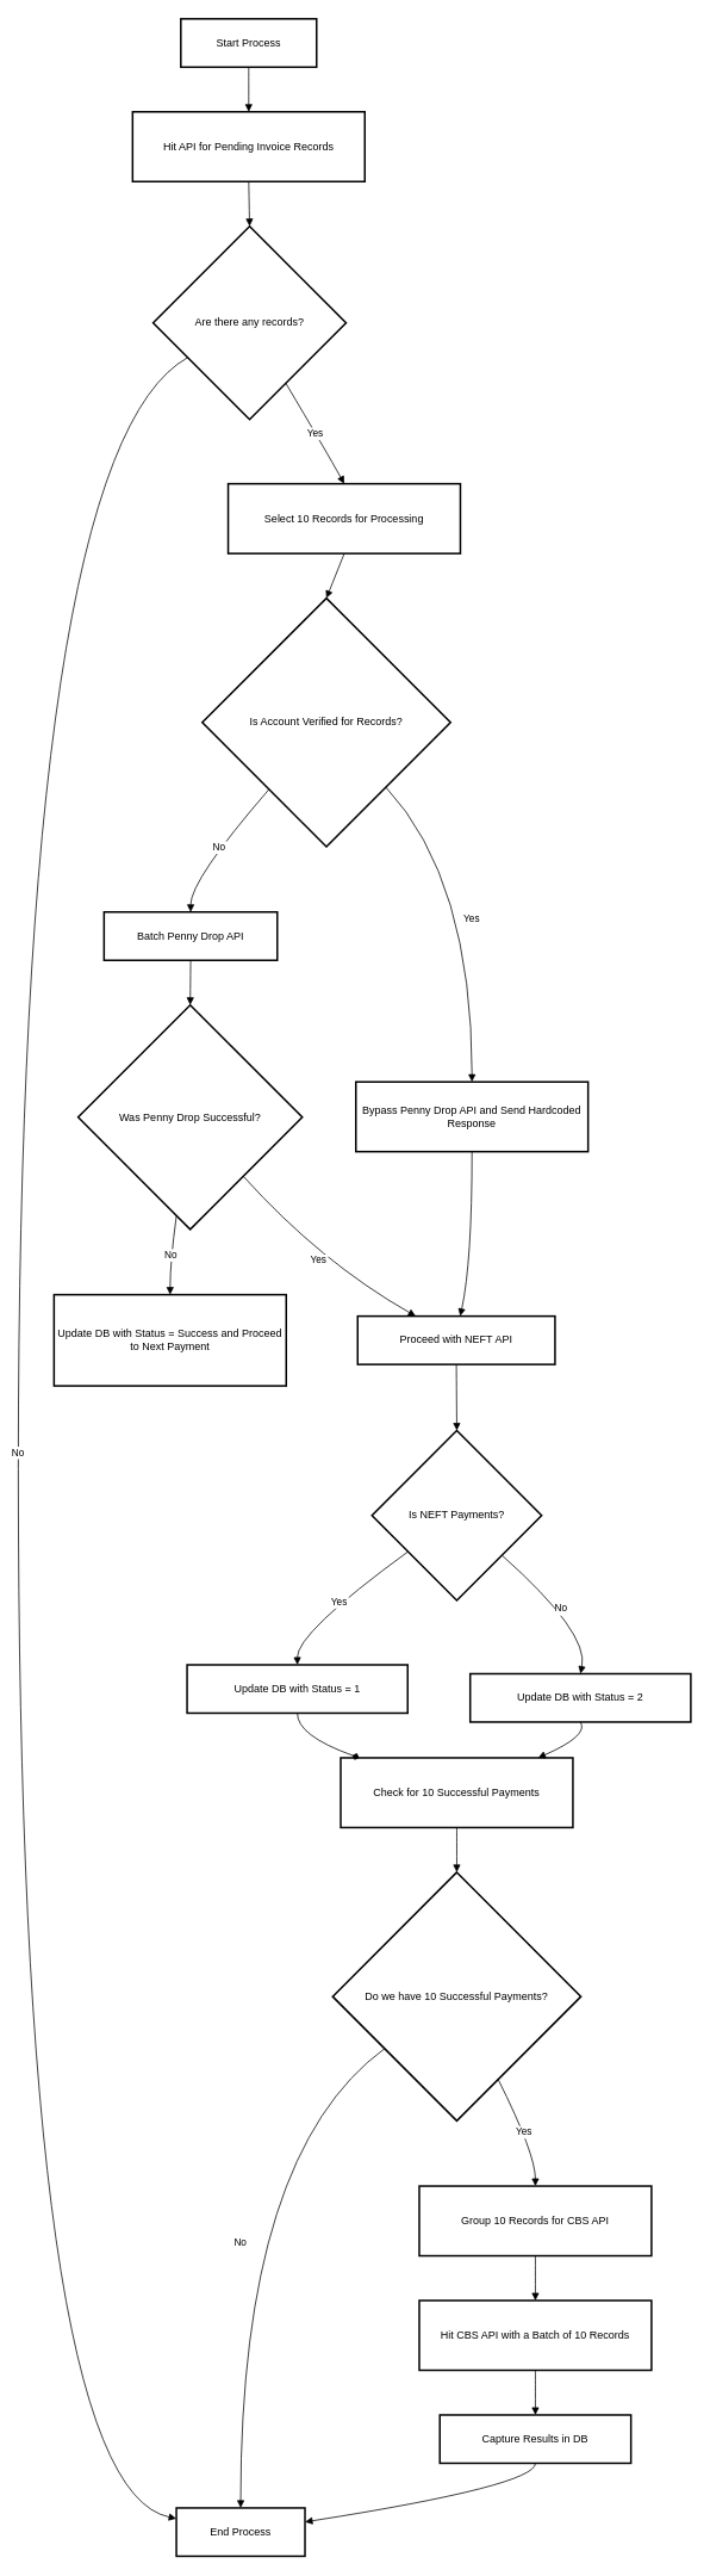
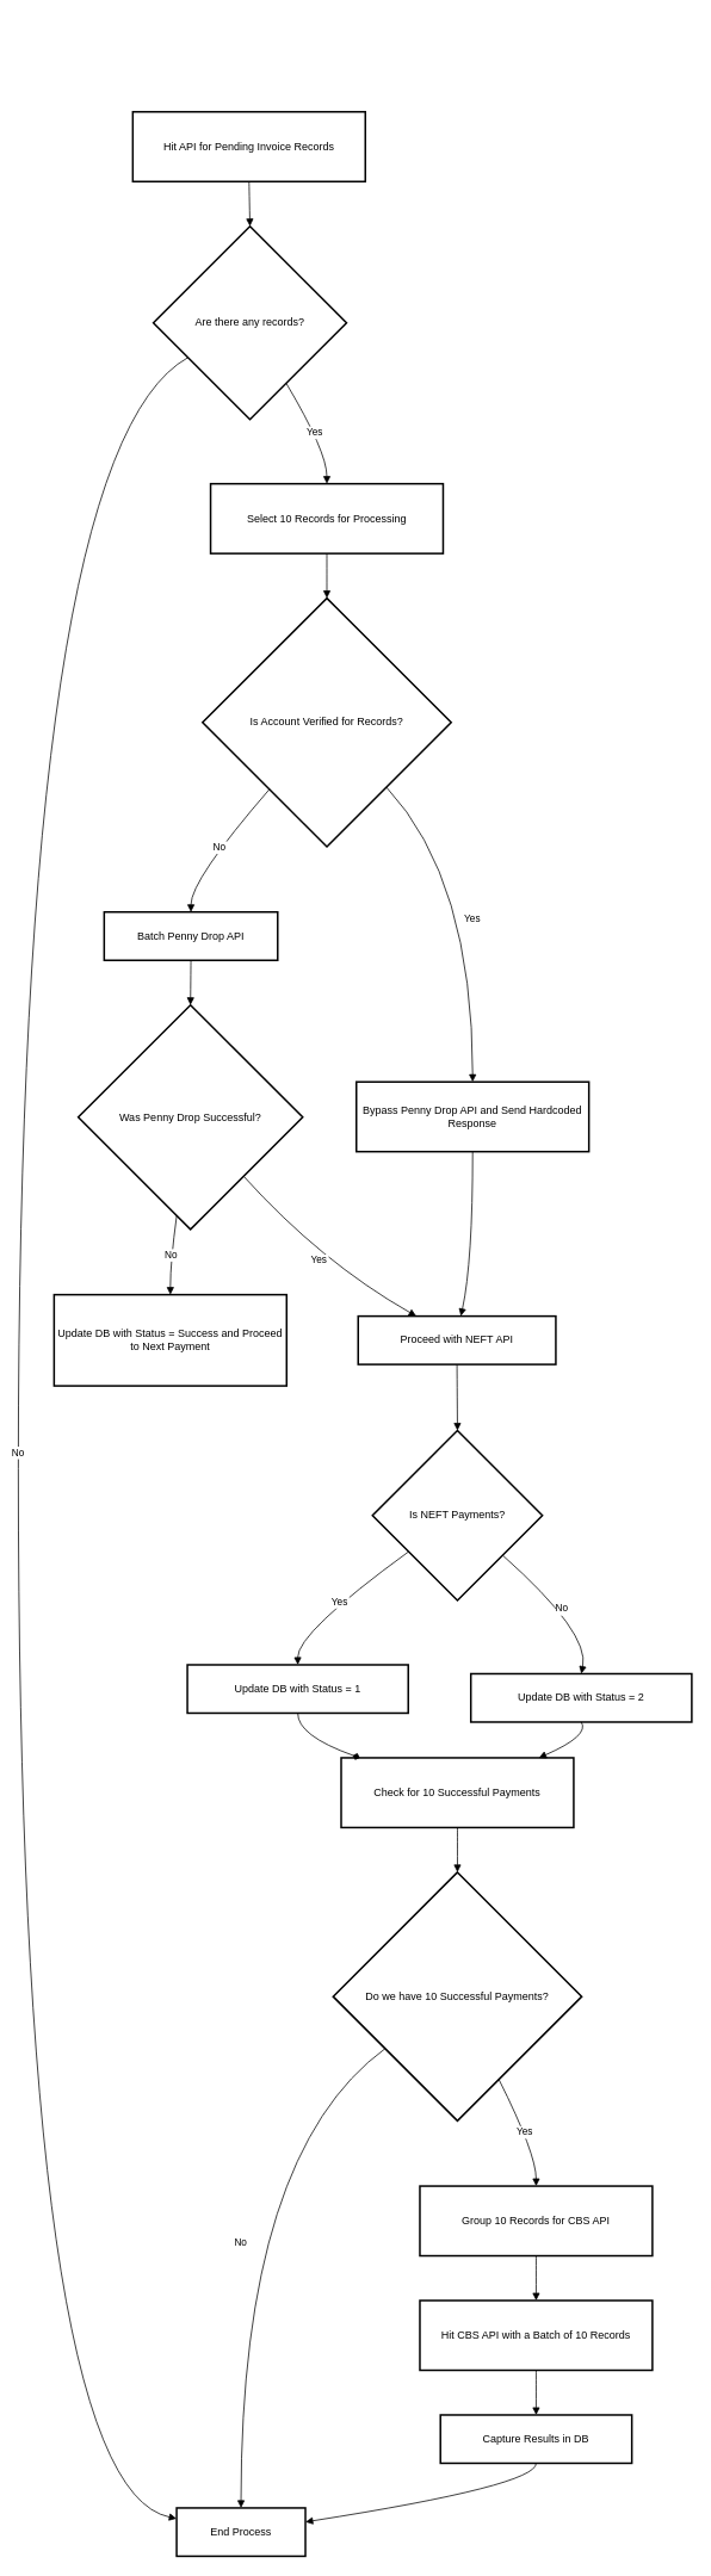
  <mxCell id="0" />
  <mxCell id="1" parent="0" />
- <mxCell id="2" value="Start Process" style="whiteSpace=wrap;strokeWidth=2;" vertex="1" parent="1"><mxGeometry x="202" y="20" width="152" height="54" as="geometry" /></mxCell>
  <mxCell id="3" value="Hit API for Pending Invoice Records" style="whiteSpace=wrap;strokeWidth=2;" vertex="1" parent="1"><mxGeometry x="148" y="124" width="260" height="78" as="geometry" /></mxCell>
  <mxCell id="4" value="Are there any records?" style="rhombus;strokeWidth=2;whiteSpace=wrap;" vertex="1" parent="1"><mxGeometry x="171" y="252" width="216" height="216" as="geometry" /></mxCell>
- <mxCell id="5" value="Select 10 Records for Processing" style="whiteSpace=wrap;strokeWidth=2;" vertex="1" parent="1"><mxGeometry x="255" y="540" width="260" height="78" as="geometry" /></mxCell>
+ <mxCell id="5" value="Select 10 Records for Processing" style="whiteSpace=wrap;strokeWidth=2;" vertex="1" parent="1"><mxGeometry x="235" y="540" width="260" height="78" as="geometry" /></mxCell>
  <mxCell id="6" value="End Process" style="whiteSpace=wrap;strokeWidth=2;" vertex="1" parent="1"><mxGeometry x="197" y="2804" width="144" height="54" as="geometry" /></mxCell>
  <mxCell id="7" value="Is Account Verified for Records?" style="rhombus;strokeWidth=2;whiteSpace=wrap;" vertex="1" parent="1"><mxGeometry x="226" y="668" width="278" height="278" as="geometry" /></mxCell>
  <mxCell id="8" value="Bypass Penny Drop API and Send Hardcoded Response" style="whiteSpace=wrap;strokeWidth=2;" vertex="1" parent="1"><mxGeometry x="398" y="1209" width="260" height="78" as="geometry" /></mxCell>
  <mxCell id="9" value="Batch Penny Drop API" style="whiteSpace=wrap;strokeWidth=2;" vertex="1" parent="1"><mxGeometry x="116" y="1019" width="194" height="54" as="geometry" /></mxCell>
  <mxCell id="10" value="Was Penny Drop Successful?" style="rhombus;strokeWidth=2;whiteSpace=wrap;" vertex="1" parent="1"><mxGeometry x="87" y="1123" width="251" height="251" as="geometry" /></mxCell>
  <mxCell id="11" value="Proceed with NEFT API" style="whiteSpace=wrap;strokeWidth=2;" vertex="1" parent="1"><mxGeometry x="400" y="1471" width="221" height="54" as="geometry" /></mxCell>
  <mxCell id="12" value="Update DB with Status = Success and Proceed to Next Payment" style="whiteSpace=wrap;strokeWidth=2;" vertex="1" parent="1"><mxGeometry x="60" y="1447" width="260" height="102" as="geometry" /></mxCell>
  <mxCell id="13" value="Is NEFT Payments?" style="rhombus;strokeWidth=2;whiteSpace=wrap;" vertex="1" parent="1"><mxGeometry x="416" y="1599" width="190" height="190" as="geometry" /></mxCell>
  <mxCell id="14" value="Update DB with Status = 1" style="whiteSpace=wrap;strokeWidth=2;" vertex="1" parent="1"><mxGeometry x="209" y="1861" width="247" height="54" as="geometry" /></mxCell>
  <mxCell id="15" value="Update DB with Status = 2" style="whiteSpace=wrap;strokeWidth=2;" vertex="1" parent="1"><mxGeometry x="526" y="1871" width="247" height="54" as="geometry" /></mxCell>
  <mxCell id="16" value="Check for 10 Successful Payments" style="whiteSpace=wrap;strokeWidth=2;" vertex="1" parent="1"><mxGeometry x="381" y="1965" width="260" height="78" as="geometry" /></mxCell>
  <mxCell id="17" value="Do we have 10 Successful Payments?" style="rhombus;strokeWidth=2;whiteSpace=wrap;" vertex="1" parent="1"><mxGeometry x="372" y="2093" width="278" height="278" as="geometry" /></mxCell>
  <mxCell id="18" value="Group 10 Records for CBS API" style="whiteSpace=wrap;strokeWidth=2;" vertex="1" parent="1"><mxGeometry x="469" y="2444" width="260" height="78" as="geometry" /></mxCell>
  <mxCell id="19" value="Hit CBS API with a Batch of 10 Records" style="whiteSpace=wrap;strokeWidth=2;" vertex="1" parent="1"><mxGeometry x="469" y="2572" width="260" height="78" as="geometry" /></mxCell>
  <mxCell id="20" value="Capture Results in DB" style="whiteSpace=wrap;strokeWidth=2;" vertex="1" parent="1"><mxGeometry x="492" y="2700" width="214" height="54" as="geometry" /></mxCell>
- <mxCell id="21" value="" style="curved=1;startArrow=none;endArrow=block;exitX=0.5;exitY=1;entryX=0.5;entryY=0;" edge="1" parent="1" source="2" target="3"><mxGeometry relative="1" as="geometry"><Array as="points" /></mxGeometry></mxCell>
  <mxCell id="22" value="" style="curved=1;startArrow=none;endArrow=block;exitX=0.5;exitY=1;entryX=0.5;entryY=0;" edge="1" parent="1" source="3" target="4"><mxGeometry relative="1" as="geometry"><Array as="points" /></mxGeometry></mxCell>
  <mxCell id="23" value="Yes" style="curved=1;startArrow=none;endArrow=block;exitX=0.8;exitY=1;entryX=0.5;entryY=0;" edge="1" parent="1" source="4" target="5"><mxGeometry relative="1" as="geometry"><Array as="points"><mxPoint x="365" y="504" /></Array></mxGeometry></mxCell>
  <mxCell id="24" value="No" style="curved=1;startArrow=none;endArrow=block;exitX=0;exitY=0.78;entryX=0;entryY=0.22;" edge="1" parent="1" source="4" target="6"><mxGeometry relative="1" as="geometry"><Array as="points"><mxPoint x="20" y="504" /><mxPoint x="20" y="2779" /></Array></mxGeometry></mxCell>
  <mxCell id="25" value="" style="curved=1;startArrow=none;endArrow=block;exitX=0.5;exitY=1;entryX=0.5;entryY=0;" edge="1" parent="1" source="5" target="7"><mxGeometry relative="1" as="geometry"><Array as="points" /></mxGeometry></mxCell>
  <mxCell id="26" value="Yes" style="curved=1;startArrow=none;endArrow=block;exitX=0.96;exitY=1;entryX=0.5;entryY=0.01;" edge="1" parent="1" source="7" target="8"><mxGeometry relative="1" as="geometry"><Array as="points"><mxPoint x="528" y="983" /></Array></mxGeometry></mxCell>
  <mxCell id="27" value="No" style="curved=1;startArrow=none;endArrow=block;exitX=0.07;exitY=1;entryX=0.5;entryY=0;" edge="1" parent="1" source="7" target="9"><mxGeometry relative="1" as="geometry"><Array as="points"><mxPoint x="213" y="983" /></Array></mxGeometry></mxCell>
  <mxCell id="28" value="" style="curved=1;startArrow=none;endArrow=block;exitX=0.5;exitY=1;entryX=0.5;entryY=0;" edge="1" parent="1" source="9" target="10"><mxGeometry relative="1" as="geometry"><Array as="points" /></mxGeometry></mxCell>
  <mxCell id="29" value="Yes" style="curved=1;startArrow=none;endArrow=block;exitX=0.95;exitY=1;entryX=0.29;entryY=-0.01;" edge="1" parent="1" source="10" target="11"><mxGeometry relative="1" as="geometry"><Array as="points"><mxPoint x="358" y="1410" /></Array></mxGeometry></mxCell>
  <mxCell id="30" value="No" style="curved=1;startArrow=none;endArrow=block;exitX=0.43;exitY=1;entryX=0.5;entryY=0;" edge="1" parent="1" source="10" target="12"><mxGeometry relative="1" as="geometry"><Array as="points"><mxPoint x="190" y="1410" /></Array></mxGeometry></mxCell>
  <mxCell id="31" value="" style="curved=1;startArrow=none;endArrow=block;exitX=0.5;exitY=1.01;entryX=0.52;entryY=-0.01;" edge="1" parent="1" source="8" target="11"><mxGeometry relative="1" as="geometry"><Array as="points"><mxPoint x="528" y="1410" /></Array></mxGeometry></mxCell>
  <mxCell id="32" value="" style="curved=1;startArrow=none;endArrow=block;exitX=0.5;exitY=0.99;entryX=0.5;entryY=0;" edge="1" parent="1" source="11" target="13"><mxGeometry relative="1" as="geometry"><Array as="points" /></mxGeometry></mxCell>
  <mxCell id="33" value="Yes" style="curved=1;startArrow=none;endArrow=block;exitX=0;exitY=0.87;entryX=0.5;entryY=0.01;" edge="1" parent="1" source="13" target="14"><mxGeometry relative="1" as="geometry"><Array as="points"><mxPoint x="332" y="1825" /></Array></mxGeometry></mxCell>
  <mxCell id="34" value="No" style="curved=1;startArrow=none;endArrow=block;exitX=1;exitY=0.94;entryX=0.5;entryY=0.01;" edge="1" parent="1" source="13" target="15"><mxGeometry relative="1" as="geometry"><Array as="points"><mxPoint x="659" y="1825" /></Array></mxGeometry></mxCell>
  <mxCell id="35" value="" style="curved=1;startArrow=none;endArrow=diamond;exitX=0.5;exitY=1.01;entryX=0.08;entryY=0;" edge="1" parent="1" source="14" target="16"><mxGeometry relative="1" as="geometry"><Array as="points"><mxPoint x="332" y="1940" /></Array></mxGeometry></mxCell>
  <mxCell id="36" value="" style="curved=1;startArrow=none;endArrow=block;exitX=0.5;exitY=1.01;entryX=0.85;entryY=0;" edge="1" parent="1" source="15" target="16"><mxGeometry relative="1" as="geometry"><Array as="points"><mxPoint x="659" y="1940" /></Array></mxGeometry></mxCell>
  <mxCell id="37" value="" style="curved=1;startArrow=none;endArrow=block;exitX=0.5;exitY=1;entryX=0.5;entryY=0;" edge="1" parent="1" source="16" target="17"><mxGeometry relative="1" as="geometry"><Array as="points" /></mxGeometry></mxCell>
  <mxCell id="38" value="Yes" style="curved=1;startArrow=none;endArrow=block;exitX=0.75;exitY=1;entryX=0.5;entryY=0;" edge="1" parent="1" source="17" target="18"><mxGeometry relative="1" as="geometry"><Array as="points"><mxPoint x="599" y="2408" /></Array></mxGeometry></mxCell>
  <mxCell id="39" value="No" style="curved=1;startArrow=none;endArrow=block;exitX=0;exitY=0.86;entryX=0.5;entryY=0;" edge="1" parent="1" source="17" target="6"><mxGeometry relative="1" as="geometry"><Array as="points"><mxPoint x="269" y="2408" /></Array></mxGeometry></mxCell>
  <mxCell id="40" value="" style="curved=1;startArrow=none;endArrow=block;exitX=0.5;exitY=1;entryX=0.5;entryY=0;" edge="1" parent="1" source="18" target="19"><mxGeometry relative="1" as="geometry"><Array as="points" /></mxGeometry></mxCell>
  <mxCell id="41" value="" style="curved=1;startArrow=none;endArrow=block;exitX=0.5;exitY=1;entryX=0.5;entryY=0;" edge="1" parent="1" source="19" target="20"><mxGeometry relative="1" as="geometry"><Array as="points" /></mxGeometry></mxCell>
  <mxCell id="42" value="" style="curved=1;startArrow=none;endArrow=block;exitX=0.5;exitY=1;entryX=1;entryY=0.29;" edge="1" parent="1" source="20" target="6"><mxGeometry relative="1" as="geometry"><Array as="points"><mxPoint x="599" y="2779" /></Array></mxGeometry></mxCell>
